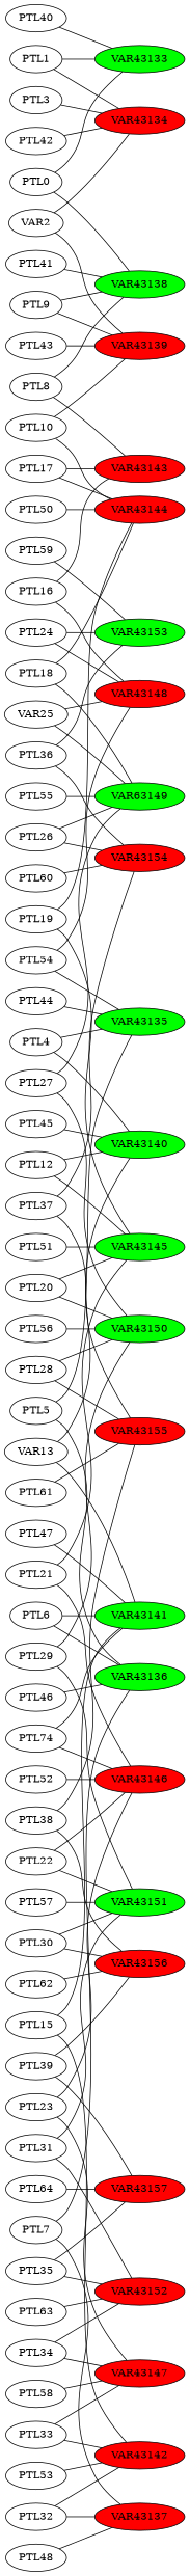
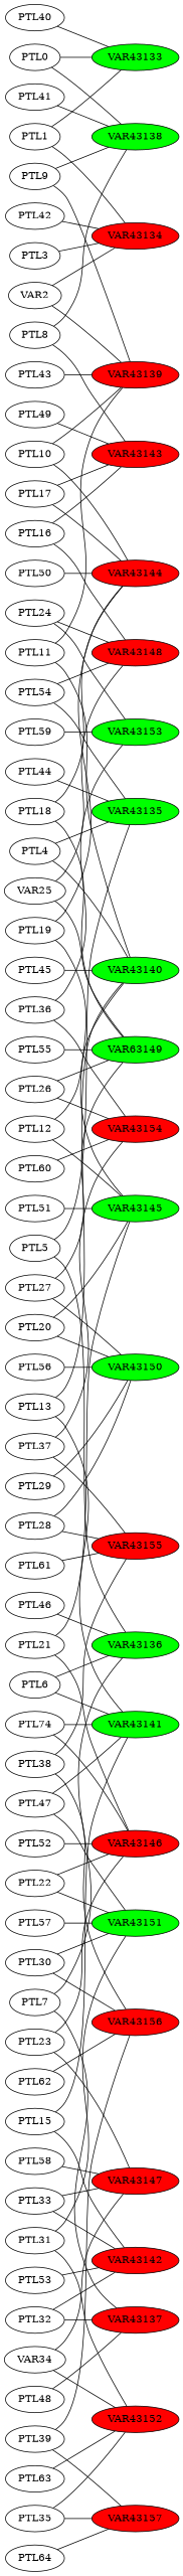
  graph {
    rankdir=LR
    VAR43133 [fillcolor=green style=filled]
    PTL0
    VAR43138 [fillcolor=green style=filled]
    PTL1
    VAR43134 [fillcolor=red style=filled]
    n6 [label=VAR2]
    VAR43139 [fillcolor=red style=filled]
    PTL3
    VAR43135 [fillcolor=green style=filled]
    PTL4
    VAR43140 [fillcolor=green style=filled]
    PTL5
    VAR43136 [fillcolor=green style=filled]
    PTL6
    VAR43141 [fillcolor=green style=filled]
    PTL7
    VAR43137 [fillcolor=red style=filled]
    PTL8
    VAR43143 [fillcolor=red style=filled]
    PTL9
    PTL10
    VAR43144 [fillcolor=red style=filled]
+   PTL11
    PTL12
    VAR43145 [fillcolor=green style=filled]
-   PTL13 [label=VAR13]
+   PTL13
    n27 [label=PTL74]
    VAR43146 [fillcolor=red style=filled]
    PTL15
    VAR43142 [fillcolor=red style=filled]
    PTL16
    VAR43148 [fillcolor=red style=filled]
    PTL17
    PTL18
    n35 [fillcolor=green label=VAR63149 style=filled]
    PTL19
    PTL20
    VAR43150 [fillcolor=green style=filled]
    PTL21
    PTL22
    VAR43151 [fillcolor=green style=filled]
    PTL23
    VAR43147 [fillcolor=red style=filled]
    PTL24
    VAR43153 [fillcolor=green style=filled]
    n46 [label=VAR25]
    PTL26
    VAR43154 [fillcolor=red style=filled]
    PTL27
    PTL28
    VAR43155 [fillcolor=red style=filled]
    PTL29
    PTL30
    VAR43156 [fillcolor=red style=filled]
    PTL31
    VAR43152 [fillcolor=red style=filled]
    PTL32
    PTL33
-   PTL34
+   PTL34 [label=VAR34]
    PTL35
    VAR43157 [fillcolor=red style=filled]
    PTL36
    PTL37
    PTL38
    PTL39
    PTL40
    PTL41
    PTL42
    PTL43
    PTL44
    PTL45
    PTL46
    PTL47
    PTL48
+   PTL49
    PTL50
    PTL51
    PTL52
    PTL53
    PTL54
    PTL55
    PTL56
    PTL57
    PTL58
    PTL59
    PTL60
    PTL61
    PTL62
    PTL63
    PTL64
    PTL0 -- VAR43133
    PTL0 -- VAR43138
    PTL1 -- VAR43133
    PTL1 -- VAR43134
    n6 -- VAR43134
    n6 -- VAR43139
    PTL3 -- VAR43134
    PTL4 -- VAR43135
    PTL4 -- VAR43140
    PTL5 -- VAR43135
    PTL5 -- VAR43136
    PTL6 -- VAR43136
    PTL6 -- VAR43141
    PTL7 -- VAR43136
    PTL7 -- VAR43137
    PTL8 -- VAR43138
    PTL8 -- VAR43143
    PTL9 -- VAR43138
    PTL9 -- VAR43139
    PTL10 -- VAR43139
    PTL10 -- VAR43144
+   PTL11 -- VAR43139
+   PTL11 -- VAR43140
    PTL12 -- VAR43140
    PTL12 -- VAR43145
    PTL13 -- VAR43140
    PTL13 -- VAR43141
    n27 -- VAR43141
    n27 -- VAR43146
    PTL15 -- VAR43141
    PTL15 -- VAR43142
    PTL16 -- VAR43143
    PTL16 -- VAR43148
    PTL17 -- VAR43143
    PTL17 -- VAR43144
    PTL18 -- VAR43144
    PTL18 -- n35
    PTL19 -- VAR43144
    PTL19 -- VAR43145
    PTL20 -- VAR43145
    PTL20 -- VAR43150
    PTL21 -- VAR43145
    PTL21 -- VAR43146
    PTL22 -- VAR43146
    PTL22 -- VAR43151
    PTL23 -- VAR43146
    PTL23 -- VAR43147
    PTL24 -- VAR43148
    PTL24 -- VAR43153
    n46 -- VAR43148
    n46 -- n35
    PTL26 -- n35
    PTL26 -- VAR43154
    PTL27 -- n35
    PTL27 -- VAR43150
    PTL28 -- VAR43150
    PTL28 -- VAR43155
    PTL29 -- VAR43150
-   PTL29 -- VAR43151
+   PTL47 -- VAR43151
    PTL30 -- VAR43151
    PTL30 -- VAR43156
    PTL31 -- VAR43151
    PTL31 -- VAR43152
    PTL32 -- VAR43137
    PTL32 -- VAR43142
    PTL33 -- VAR43142
    PTL33 -- VAR43147
    PTL34 -- VAR43147
    PTL34 -- VAR43152
    PTL35 -- VAR43152
    PTL35 -- VAR43157
    PTL36 -- VAR43153
    PTL36 -- VAR43154
    PTL37 -- VAR43154
    PTL37 -- VAR43155
    PTL38 -- VAR43155
    PTL38 -- VAR43156
    PTL39 -- VAR43156
    PTL39 -- VAR43157
    PTL40 -- VAR43133
    PTL41 -- VAR43138
    PTL42 -- VAR43134
    PTL43 -- VAR43139
    PTL44 -- VAR43135
    PTL45 -- VAR43140
    PTL46 -- VAR43136
    PTL47 -- VAR43141
    PTL48 -- VAR43137
+   PTL49 -- VAR43143
    PTL50 -- VAR43144
    PTL51 -- VAR43145
    PTL52 -- VAR43146
    PTL53 -- VAR43142
    PTL54 -- VAR43135
    PTL54 -- VAR43148
    PTL55 -- n35
    PTL56 -- VAR43150
    PTL57 -- VAR43151
    PTL58 -- VAR43147
    PTL59 -- VAR43153
    PTL60 -- VAR43154
    PTL61 -- VAR43155
    PTL62 -- VAR43156
    PTL63 -- VAR43152
    PTL64 -- VAR43157
  }
